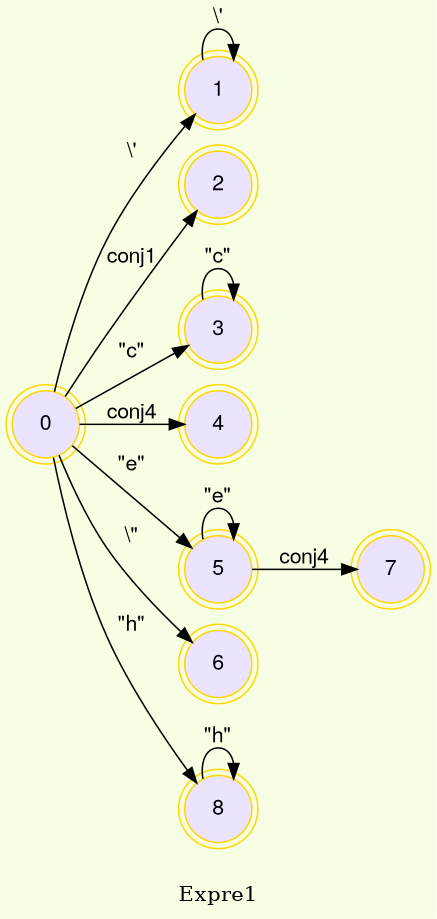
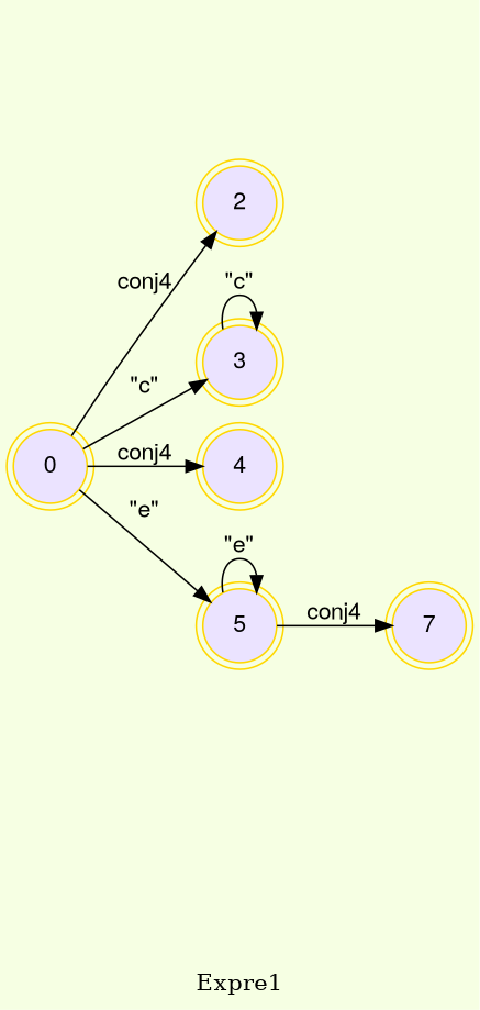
  digraph {
    bgcolor="#F6FFE3"
    label=Expre1
    rankdir=LR
    node [color=gold fillcolor="#EBE3FF" fontname="Helvetica,Arial,sans-serif" shape=doublecircle style=filled]
    edge [fontname="Helvetica,Arial,sans-serif"]
    0
-   1
    2
    3
    4
    5
-   6
-   8
    7
-   0 -> 1 [label="\\'"]
-   0 -> 2 [label=conj1]
+   0 -> 2 [label=conj4]
    0 -> 3 [label="\"c\""]
    0 -> 4 [label=conj4]
    0 -> 5 [label="\"e\""]
-   0 -> 6 [label="\\\""]
-   0 -> 8 [label="\"h\""]
-   1 -> 1 [label="\\'"]
    3 -> 3 [label="\"c\""]
    5 -> 5 [label="\"e\""]
    5 -> 7 [label=conj4]
-   8 -> 8 [label="\"h\""]
  }
